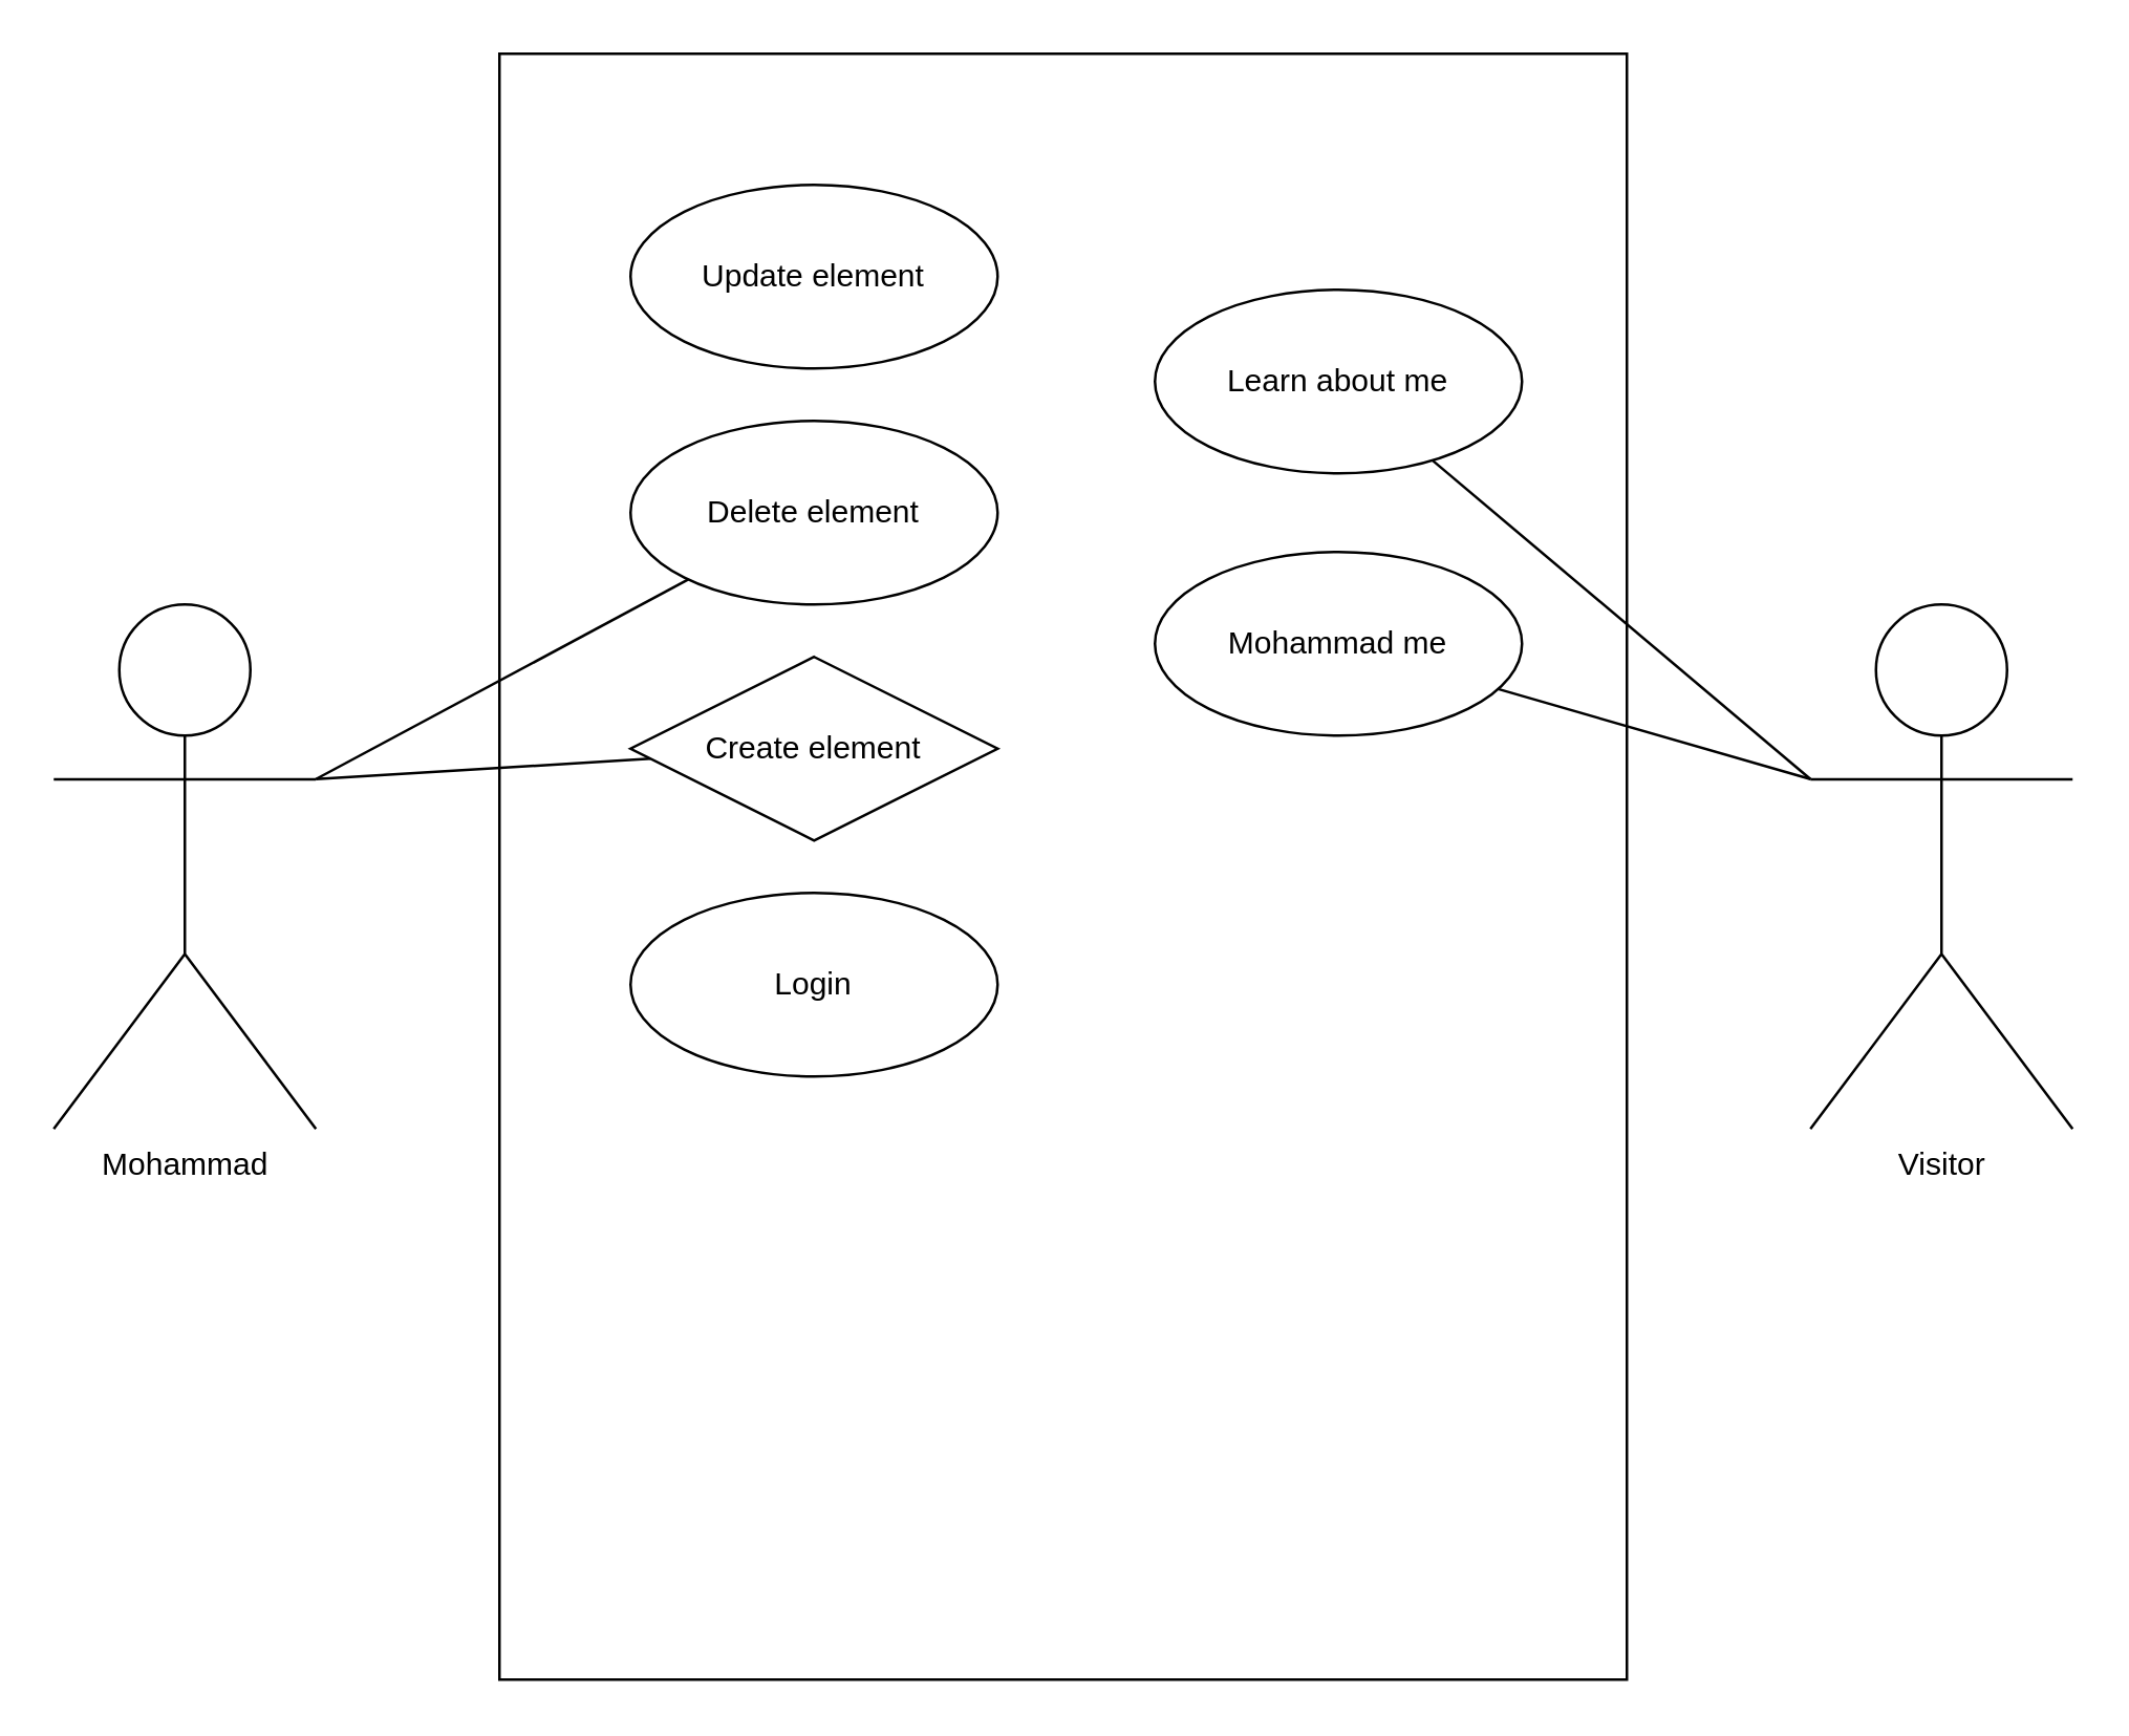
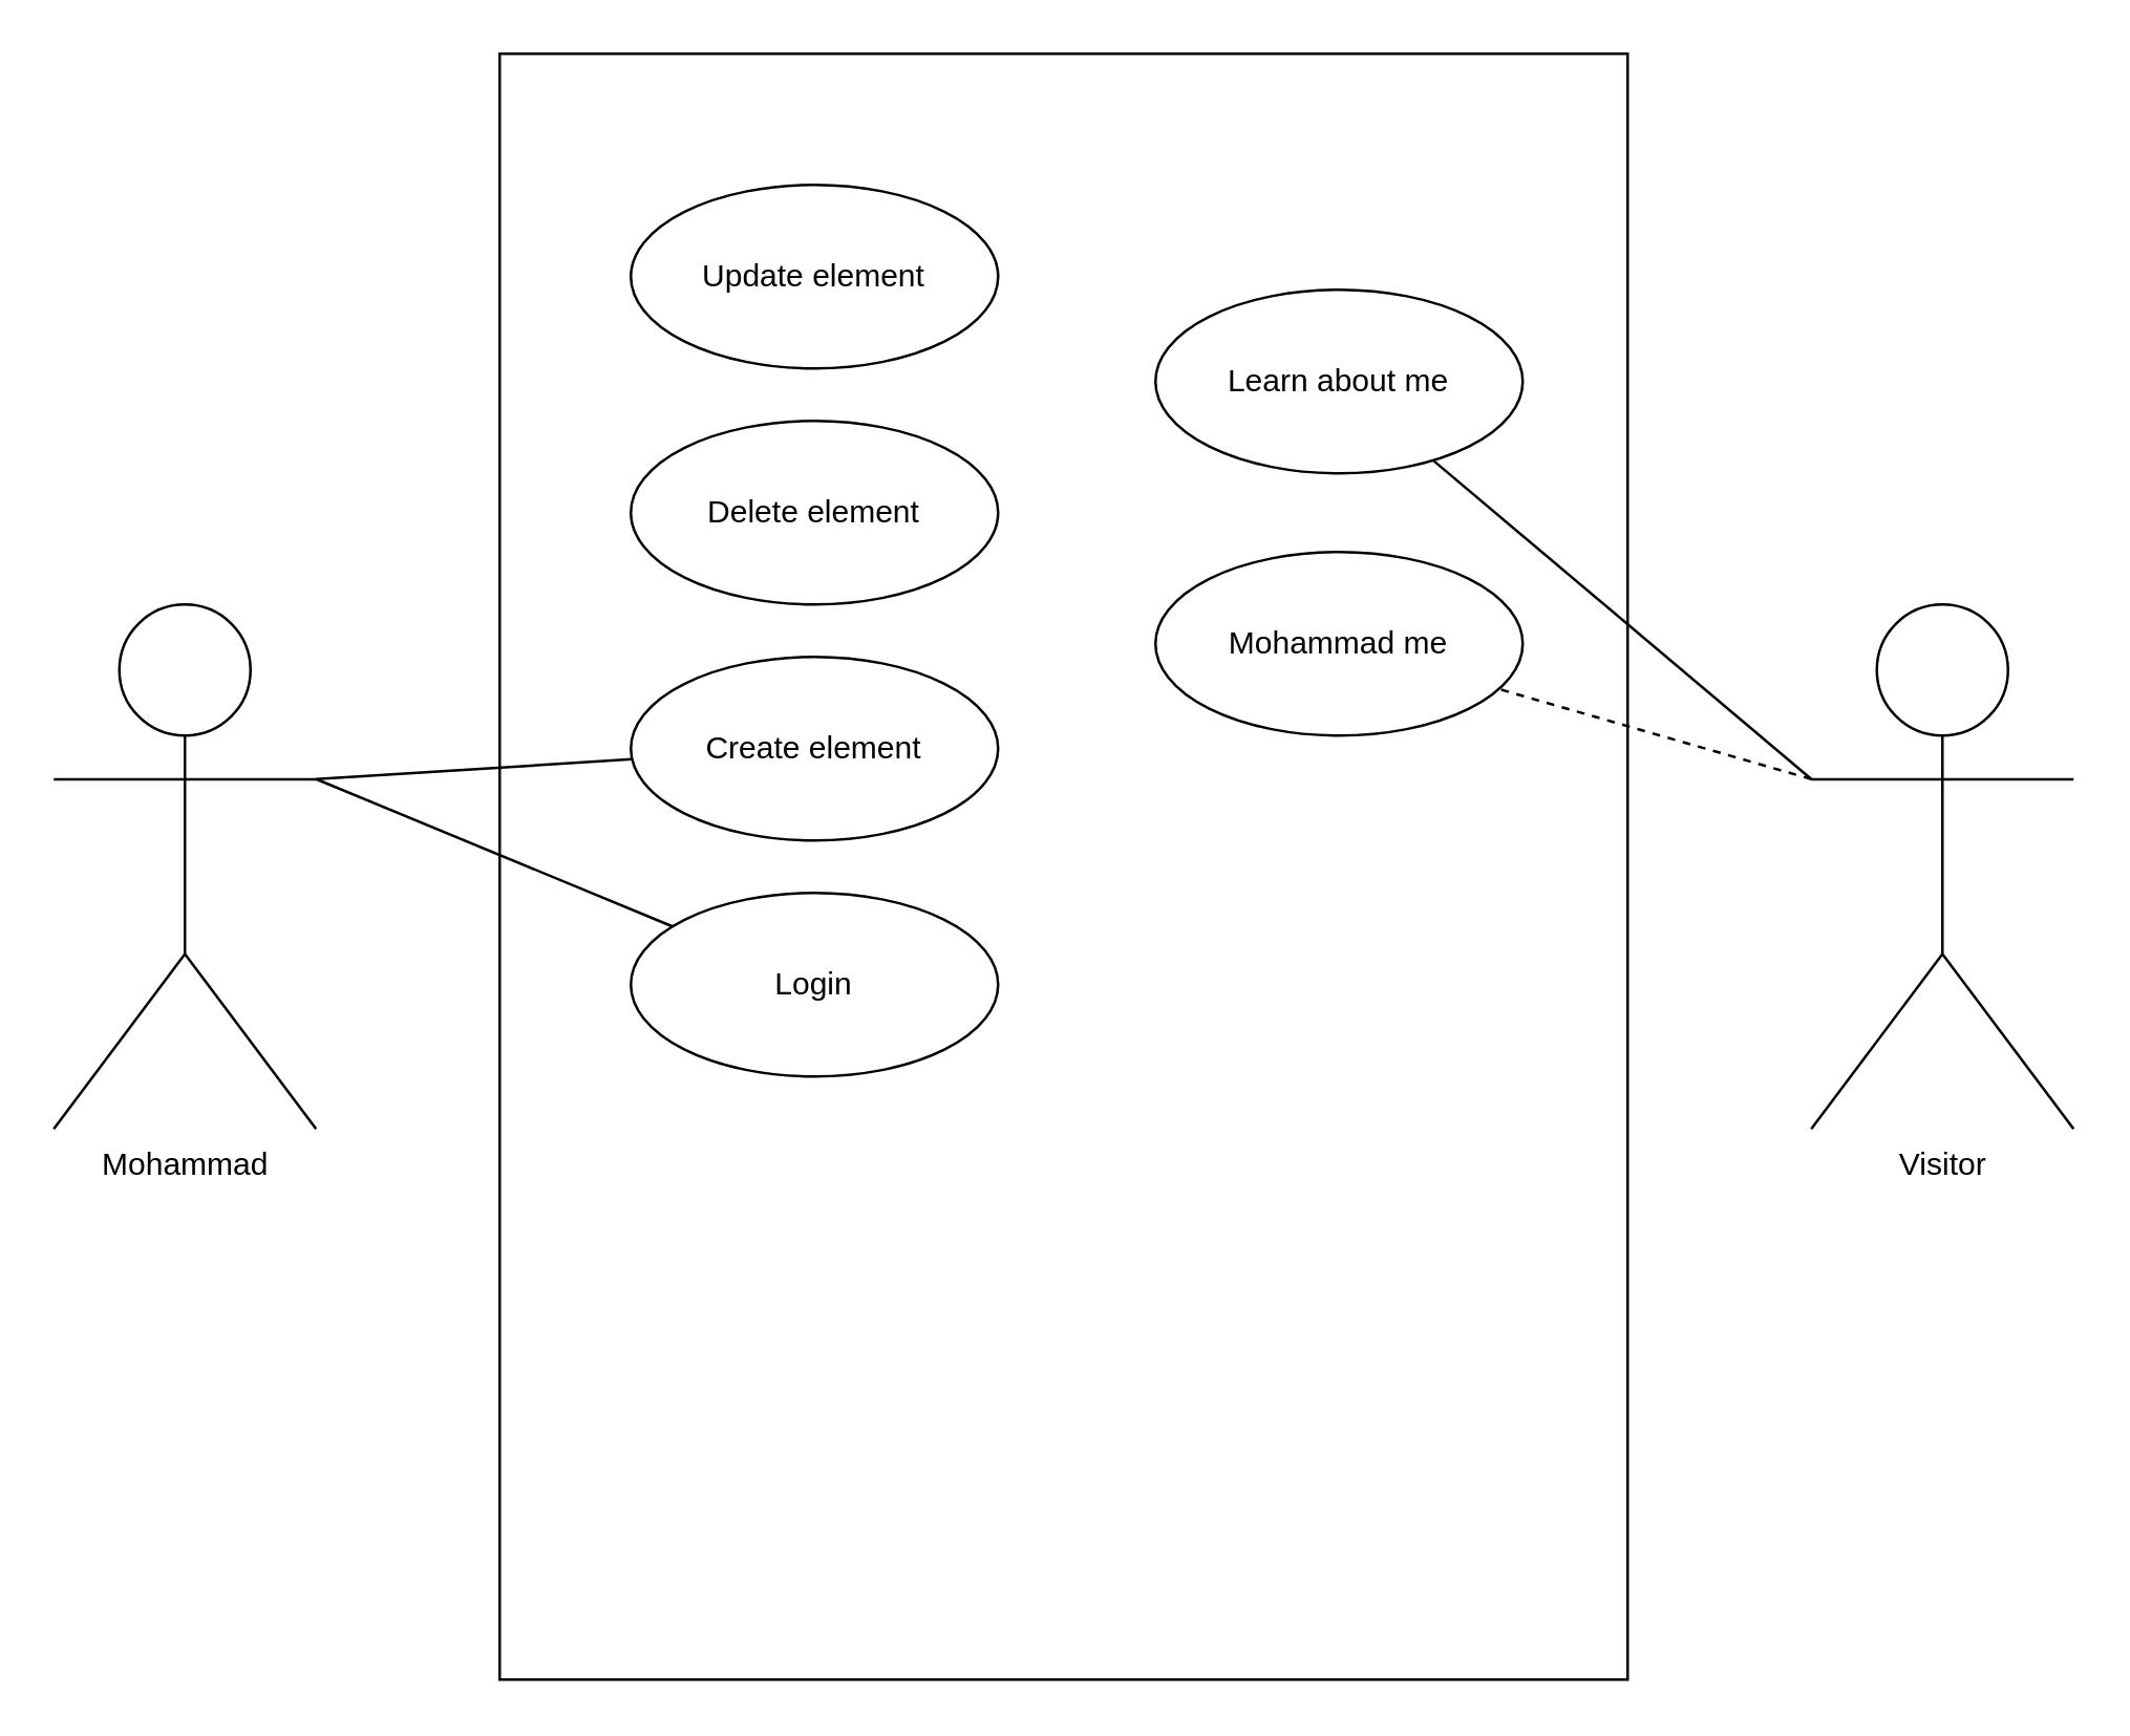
  <mxCell id="0" />
  <mxCell id="1" parent="0" />
  <mxCell id="2" value="" style="rounded=0;whiteSpace=wrap;html=1;" vertex="1" parent="1"><mxGeometry x="190" y="20" width="430" height="620" as="geometry" /></mxCell>
- <mxCell id="3" style="edgeStyle=none;rounded=0;orthogonalLoop=1;jettySize=auto;html=1;exitX=1;exitY=0.333;exitDx=0;exitDy=0;exitPerimeter=0;endArrow=none;endFill=0;" edge="1" parent="1" source="5" target="10"><mxGeometry relative="1" as="geometry" /></mxCell>
+ <mxCell id="3" style="edgeStyle=none;rounded=0;orthogonalLoop=1;jettySize=auto;html=1;exitX=1;exitY=0.333;exitDx=0;exitDy=0;exitPerimeter=0;endArrow=none;endFill=0;" edge="1" parent="1" source="5" target="14"><mxGeometry relative="1" as="geometry" /></mxCell>
  <mxCell id="4" style="edgeStyle=none;rounded=0;orthogonalLoop=1;jettySize=auto;html=1;exitX=1;exitY=0.333;exitDx=0;exitDy=0;exitPerimeter=0;endArrow=none;endFill=0;" edge="1" parent="1" source="5" target="11"><mxGeometry relative="1" as="geometry" /></mxCell>
  <mxCell id="5" value="Mohammad" style="shape=umlActor;verticalLabelPosition=bottom;verticalAlign=top;html=1;" vertex="1" parent="1"><mxGeometry x="20" y="230" width="100" height="200" as="geometry" /></mxCell>
  <mxCell id="6" style="rounded=0;orthogonalLoop=1;jettySize=auto;html=1;exitX=0;exitY=0.333;exitDx=0;exitDy=0;exitPerimeter=0;endArrow=none;endFill=0;" edge="1" parent="1" source="8" target="12"><mxGeometry relative="1" as="geometry" /></mxCell>
- <mxCell id="7" style="edgeStyle=none;rounded=0;orthogonalLoop=1;jettySize=auto;html=1;exitX=0;exitY=0.333;exitDx=0;exitDy=0;exitPerimeter=0;endArrow=none;endFill=0;" edge="1" parent="1" source="8" target="13"><mxGeometry relative="1" as="geometry" /></mxCell>
+ <mxCell id="7" style="edgeStyle=none;rounded=0;orthogonalLoop=1;jettySize=auto;html=1;exitX=0;exitY=0.333;exitDx=0;exitDy=0;exitPerimeter=0;endArrow=none;endFill=0;dashed=1;" edge="1" parent="1" source="8" target="13"><mxGeometry relative="1" as="geometry" /></mxCell>
  <mxCell id="8" value="Visitor" style="shape=umlActor;verticalLabelPosition=bottom;verticalAlign=top;html=1;" vertex="1" parent="1"><mxGeometry x="690" y="230" width="100" height="200" as="geometry" /></mxCell>
  <mxCell id="9" value="Update element" style="ellipse;whiteSpace=wrap;html=1;" vertex="1" parent="1"><mxGeometry x="240" y="70" width="140" height="70" as="geometry" /></mxCell>
  <mxCell id="10" value="Delete element" style="ellipse;whiteSpace=wrap;html=1;" vertex="1" parent="1"><mxGeometry x="240" y="160" width="140" height="70" as="geometry" /></mxCell>
- <mxCell id="11" value="Create element" style="rhombus;whiteSpace=wrap;html=1;" vertex="1" parent="1"><mxGeometry x="240" y="250" width="140" height="70" as="geometry" /></mxCell>
+ <mxCell id="11" value="Create element" style="ellipse;whiteSpace=wrap;html=1;" vertex="1" parent="1"><mxGeometry x="240" y="250" width="140" height="70" as="geometry" /></mxCell>
  <mxCell id="12" value="Learn about me" style="ellipse;whiteSpace=wrap;html=1;" vertex="1" parent="1"><mxGeometry x="440" y="110" width="140" height="70" as="geometry" /></mxCell>
  <mxCell id="13" value="Mohammad me" style="ellipse;whiteSpace=wrap;html=1;" vertex="1" parent="1"><mxGeometry x="440" y="210" width="140" height="70" as="geometry" /></mxCell>
  <mxCell id="14" value="Login" style="ellipse;whiteSpace=wrap;html=1;" vertex="1" parent="1"><mxGeometry x="240" y="340" width="140" height="70" as="geometry" /></mxCell>
